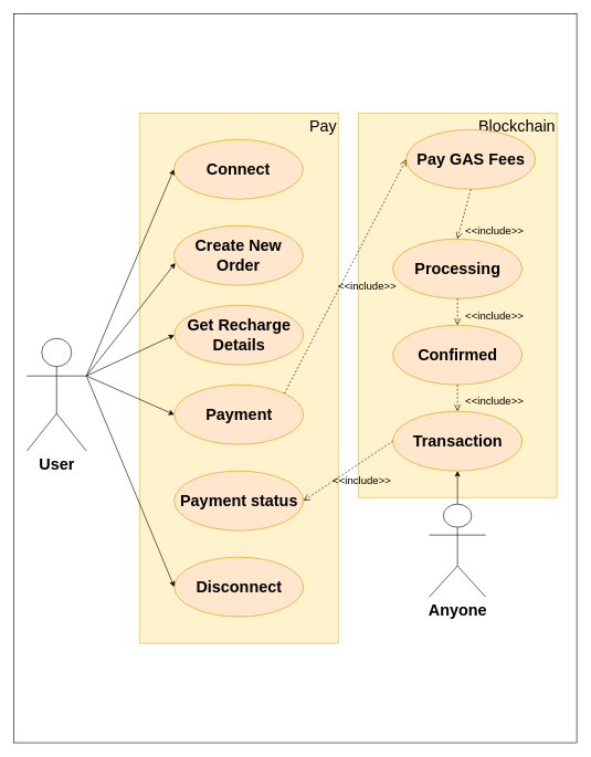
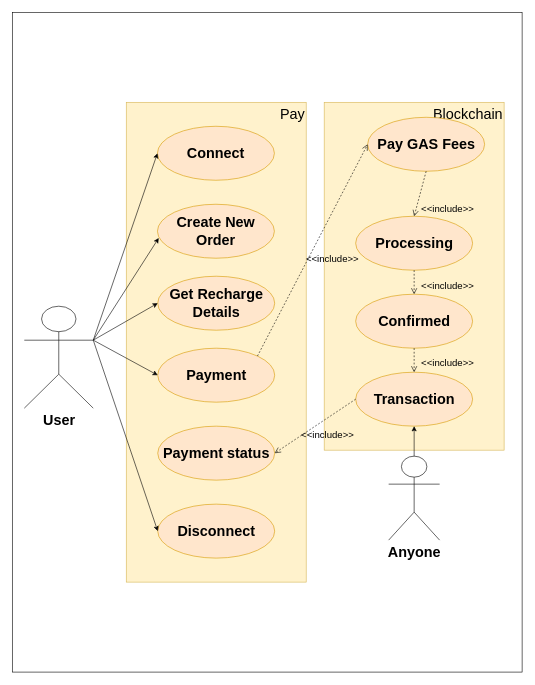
  <mxCell id="0" />
  <mxCell id="1" parent="0" />
  <mxCell id="2" value="" style="rounded=0;whiteSpace=wrap;html=1;labelBackgroundColor=#F8F9FA;fontSize=24;" vertex="1" parent="1"><mxGeometry width="850" height="1100" as="geometry" x="20" y="20" /></mxCell>
  <mxCell id="3" value="&lt;span style=&quot;text-align: center&quot;&gt;Pay&lt;/span&gt;" style="rounded=0;whiteSpace=wrap;html=1;fontSize=24;fillColor=#fff2cc;strokeColor=#d6b656;align=right;verticalAlign=top;" vertex="1" parent="1"><mxGeometry x="210" y="170" width="300" height="800" as="geometry" /></mxCell>
  <mxCell id="4" value="&lt;b&gt;Connect&lt;/b&gt;" style="ellipse;whiteSpace=wrap;html=1;fontSize=24;fillColor=#ffe6cc;strokeColor=#d79b00;" vertex="1" parent="1"><mxGeometry x="262" y="210" width="195" height="90" as="geometry" /></mxCell>
  <mxCell id="5" value="&lt;b&gt;Disconnect&lt;/b&gt;" style="ellipse;whiteSpace=wrap;html=1;fontSize=24;fillColor=#ffe6cc;strokeColor=#d79b00;" vertex="1" parent="1"><mxGeometry x="262.5" y="840" width="195" height="90" as="geometry" /></mxCell>
  <mxCell id="6" value="&lt;b&gt;Create New Order&lt;/b&gt;" style="ellipse;whiteSpace=wrap;html=1;fontSize=24;fillColor=#ffe6cc;strokeColor=#d79b00;" vertex="1" parent="1"><mxGeometry x="262" y="340" width="195" height="90" as="geometry" /></mxCell>
- <mxCell id="7" value="&lt;b&gt;&lt;font style=&quot;font-size: 24px&quot;&gt;User&lt;/font&gt;&lt;/b&gt;" style="shape=umlActor;verticalLabelPosition=bottom;verticalAlign=top;html=1;outlineConnect=0;" vertex="1" parent="1"><mxGeometry x="40" y="510" width="90" height="170" as="geometry" /></mxCell>
+ <mxCell id="7" value="&lt;b&gt;&lt;font style=&quot;font-size: 24px&quot;&gt;User&lt;/font&gt;&lt;/b&gt;" style="shape=umlActor;verticalLabelPosition=bottom;verticalAlign=top;html=1;outlineConnect=0;" vertex="1" parent="1"><mxGeometry x="40" y="510" width="115" height="170" as="geometry" /></mxCell>
  <mxCell id="8" value="&lt;b&gt;Get Recharge Details&lt;/b&gt;" style="ellipse;whiteSpace=wrap;html=1;fontSize=24;fillColor=#ffe6cc;strokeColor=#d79b00;" vertex="1" parent="1"><mxGeometry x="262.5" y="460" width="195" height="90" as="geometry" /></mxCell>
  <mxCell id="9" value="" style="endArrow=classic;html=1;rounded=0;fontSize=24;entryX=0;entryY=0.5;entryDx=0;entryDy=0;exitX=1;exitY=0.333;exitDx=0;exitDy=0;exitPerimeter=0;" edge="1" parent="1" source="7" target="4"><mxGeometry width="50" height="50" relative="1" as="geometry"><mxPoint x="210" y="410" as="sourcePoint" /><mxPoint x="460" y="450" as="targetPoint" /></mxGeometry></mxCell>
  <mxCell id="10" value="" style="endArrow=classic;html=1;rounded=0;fontSize=24;entryX=0.011;entryY=0.626;entryDx=0;entryDy=0;entryPerimeter=0;exitX=1;exitY=0.333;exitDx=0;exitDy=0;exitPerimeter=0;" edge="1" parent="1" source="7" target="6"><mxGeometry width="50" height="50" relative="1" as="geometry"><mxPoint x="220" y="510" as="sourcePoint" /><mxPoint x="460" y="450" as="targetPoint" /></mxGeometry></mxCell>
  <mxCell id="11" value="" style="endArrow=classic;html=1;rounded=0;fontSize=24;exitX=1;exitY=0.333;exitDx=0;exitDy=0;exitPerimeter=0;entryX=0;entryY=0.5;entryDx=0;entryDy=0;" edge="1" parent="1" source="7" target="8"><mxGeometry width="50" height="50" relative="1" as="geometry"><mxPoint x="410" y="500" as="sourcePoint" /><mxPoint x="460" y="450" as="targetPoint" /></mxGeometry></mxCell>
  <mxCell id="12" value="" style="endArrow=classic;html=1;rounded=0;fontSize=24;exitX=1;exitY=0.333;exitDx=0;exitDy=0;exitPerimeter=0;entryX=0;entryY=0.5;entryDx=0;entryDy=0;" edge="1" parent="1" source="7" target="5"><mxGeometry width="50" height="50" relative="1" as="geometry"><mxPoint x="190" y="560" as="sourcePoint" /><mxPoint x="460" y="450" as="targetPoint" /></mxGeometry></mxCell>
  <mxCell id="13" value="&lt;b&gt;Payment&lt;/b&gt;" style="ellipse;whiteSpace=wrap;html=1;fontSize=24;fillColor=#ffe6cc;strokeColor=#d79b00;" vertex="1" parent="1"><mxGeometry x="262.5" y="580" width="195" height="90" as="geometry" /></mxCell>
  <mxCell id="14" value="" style="endArrow=classic;html=1;rounded=0;fontSize=24;exitX=1;exitY=0.333;exitDx=0;exitDy=0;exitPerimeter=0;entryX=0;entryY=0.5;entryDx=0;entryDy=0;" edge="1" parent="1" source="7" target="13"><mxGeometry width="50" height="50" relative="1" as="geometry"><mxPoint x="410" y="580" as="sourcePoint" /><mxPoint x="460" y="530" as="targetPoint" /></mxGeometry></mxCell>
  <mxCell id="15" value="Blockchain" style="rounded=0;whiteSpace=wrap;html=1;fontSize=24;fillColor=#fff2cc;strokeColor=#d6b656;align=right;verticalAlign=top;" vertex="1" parent="1"><mxGeometry x="540" y="170" width="300" height="580" as="geometry" /></mxCell>
  <mxCell id="16" value="&lt;b&gt;Pay GAS&amp;nbsp;Fees&lt;/b&gt;" style="ellipse;whiteSpace=wrap;html=1;fontSize=24;fillColor=#ffe6cc;strokeColor=#d79b00;" vertex="1" parent="1"><mxGeometry x="612.5" y="195" width="195" height="90" as="geometry" /></mxCell>
  <mxCell id="17" value="&lt;b&gt;Processing&lt;/b&gt;" style="ellipse;whiteSpace=wrap;html=1;fontSize=24;fillColor=#ffe6cc;strokeColor=#d79b00;" vertex="1" parent="1"><mxGeometry x="592.5" y="360" width="195" height="90" as="geometry" /></mxCell>
  <mxCell id="18" value="&lt;b&gt;Transaction&lt;/b&gt;" style="ellipse;whiteSpace=wrap;html=1;fontSize=24;fillColor=#ffe6cc;strokeColor=#d79b00;" vertex="1" parent="1"><mxGeometry x="592.5" y="620" width="195" height="90" as="geometry" /></mxCell>
  <mxCell id="19" value="&lt;b&gt;Payment status&lt;/b&gt;" style="ellipse;whiteSpace=wrap;html=1;fontSize=24;fillColor=#ffe6cc;strokeColor=#d79b00;" vertex="1" parent="1"><mxGeometry x="262.5" y="710" width="195" height="90" as="geometry" /></mxCell>
  <mxCell id="20" value="&lt;b&gt;Confirmed&lt;/b&gt;" style="ellipse;whiteSpace=wrap;html=1;fontSize=24;fillColor=#ffe6cc;strokeColor=#d79b00;" vertex="1" parent="1"><mxGeometry x="592.5" y="490" width="195" height="90" as="geometry" /></mxCell>
  <mxCell id="21" value="&lt;span style=&quot;font-size: 24px&quot;&gt;&lt;b&gt;Anyone&lt;/b&gt;&lt;/span&gt;" style="shape=umlActor;verticalLabelPosition=bottom;verticalAlign=top;html=1;outlineConnect=0;" vertex="1" parent="1"><mxGeometry x="647.5" y="760" width="85" height="140" as="geometry" /></mxCell>
  <mxCell id="22" value="&lt;font style=&quot;font-size: 16px&quot;&gt;&amp;lt;&amp;lt;include&amp;gt;&amp;gt;&lt;/font&gt;" style="html=1;verticalAlign=bottom;endArrow=open;dashed=1;endSize=8;rounded=0;fontSize=24;exitX=0.5;exitY=1;exitDx=0;exitDy=0;entryX=0.5;entryY=0;entryDx=0;entryDy=0;align=left;labelBackgroundColor=none;" edge="1" parent="1" source="16" target="17"><mxGeometry x="1" y="10" relative="1" as="geometry"><mxPoint x="640" y="470" as="sourcePoint" /><mxPoint x="560" y="470" as="targetPoint" /><mxPoint as="offset" /></mxGeometry></mxCell>
  <mxCell id="23" value="&lt;font style=&quot;font-size: 16px&quot;&gt;&amp;lt;&amp;lt;include&amp;gt;&amp;gt;&lt;/font&gt;" style="html=1;verticalAlign=bottom;endArrow=open;dashed=1;endSize=8;rounded=0;fontSize=24;entryX=0.5;entryY=0;entryDx=0;entryDy=0;align=left;labelBackgroundColor=none;exitX=0.5;exitY=1;exitDx=0;exitDy=0;" edge="1" parent="1" source="17" target="20"><mxGeometry x="1" y="10" relative="1" as="geometry"><mxPoint x="689.71" y="450" as="sourcePoint" /><mxPoint x="689.71" y="490" as="targetPoint" /><mxPoint as="offset" /></mxGeometry></mxCell>
  <mxCell id="24" value="&lt;font style=&quot;font-size: 16px&quot;&gt;&amp;lt;&amp;lt;include&amp;gt;&amp;gt;&lt;/font&gt;" style="html=1;verticalAlign=bottom;endArrow=open;dashed=1;endSize=8;rounded=0;fontSize=24;entryX=0.5;entryY=0;entryDx=0;entryDy=0;align=left;labelBackgroundColor=none;exitX=0.5;exitY=1;exitDx=0;exitDy=0;" edge="1" parent="1" source="20" target="18"><mxGeometry x="1" y="10" relative="1" as="geometry"><mxPoint x="610" y="590" as="sourcePoint" /><mxPoint x="610" y="630" as="targetPoint" /><mxPoint as="offset" /></mxGeometry></mxCell>
  <mxCell id="25" value="&lt;font style=&quot;font-size: 16px&quot;&gt;&amp;lt;&amp;lt;include&amp;gt;&amp;gt;&lt;/font&gt;" style="html=1;verticalAlign=bottom;endArrow=open;dashed=1;endSize=8;rounded=0;fontSize=24;exitX=1;exitY=0;exitDx=0;exitDy=0;entryX=0;entryY=0.5;entryDx=0;entryDy=0;align=left;labelBackgroundColor=none;" edge="1" parent="1" source="13" target="16"><mxGeometry x="-0.156" y="-2" relative="1" as="geometry"><mxPoint x="700" y="330" as="sourcePoint" /><mxPoint x="700" y="370" as="targetPoint" /><mxPoint as="offset" /></mxGeometry></mxCell>
  <mxCell id="26" value="&lt;font style=&quot;font-size: 16px&quot;&gt;&amp;lt;&amp;lt;include&amp;gt;&amp;gt;&lt;/font&gt;" style="html=1;verticalAlign=bottom;endArrow=open;dashed=1;endSize=8;rounded=0;fontSize=24;exitX=0;exitY=0.5;exitDx=0;exitDy=0;entryX=1;entryY=0.5;entryDx=0;entryDy=0;align=left;labelBackgroundColor=none;" edge="1" parent="1" source="18" target="19"><mxGeometry x="0.462" y="11" relative="1" as="geometry"><mxPoint x="438.943" y="603.18" as="sourcePoint" /><mxPoint x="602.5" y="285" as="targetPoint" /><mxPoint as="offset" /></mxGeometry></mxCell>
  <mxCell id="27" value="" style="endArrow=classic;html=1;rounded=0;labelBackgroundColor=none;fontSize=16;exitX=0.5;exitY=0;exitDx=0;exitDy=0;exitPerimeter=0;" edge="1" parent="1" source="21" target="18"><mxGeometry width="50" height="50" relative="1" as="geometry"><mxPoint x="490" y="590" as="sourcePoint" /><mxPoint x="540" y="540" as="targetPoint" /></mxGeometry></mxCell>
